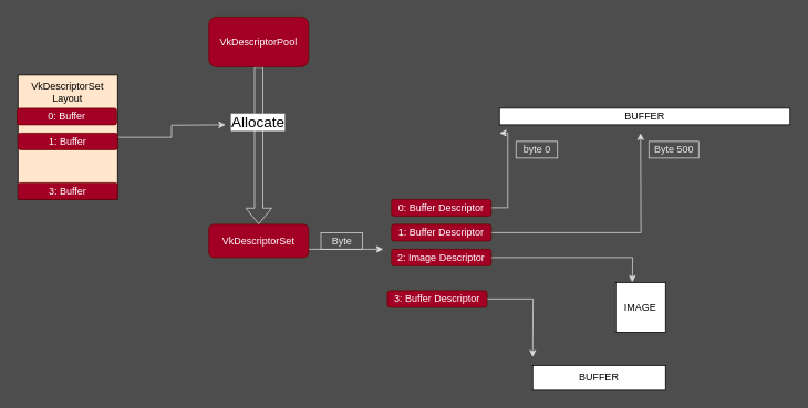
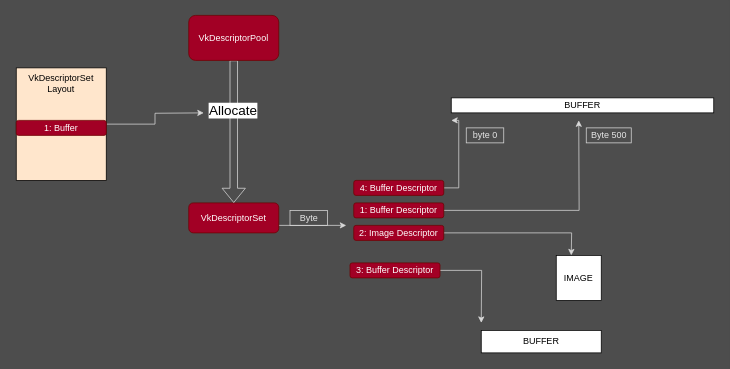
  <mxCell id="0" />
  <mxCell id="1" parent="0" />
  <mxCell id="2" style="edgeStyle=orthogonalEdgeStyle;rounded=0;orthogonalLoop=1;jettySize=auto;html=1;fontColor=#E6E6E6;strokeColor=#D9D9D9;" parent="1" source="3" edge="1"><mxGeometry relative="1" as="geometry"><mxPoint x="461" y="300" as="targetPoint" /><Array as="points"><mxPoint x="411" y="300" /><mxPoint x="411" y="300" /></Array></mxGeometry></mxCell>
  <mxCell id="3" value="VkDescriptorSet" style="rounded=1;whiteSpace=wrap;html=1;fillColor=#a20025;strokeColor=#6F0000;fontColor=#ffffff;" parent="1" vertex="1"><mxGeometry x="251" y="270" width="120" height="40" as="geometry" /></mxCell>
  <mxCell id="4" style="edgeStyle=orthogonalEdgeStyle;shape=flexArrow;rounded=0;orthogonalLoop=1;jettySize=auto;html=1;entryX=0.5;entryY=0;entryDx=0;entryDy=0;fontColor=#E6E6E6;strokeColor=#D9D9D9;" parent="1" source="6" target="3" edge="1"><mxGeometry relative="1" as="geometry" /></mxCell>
  <mxCell id="5" value="Allocate&lt;br style=&quot;font-size: 18px;&quot;&gt;" style="edgeLabel;html=1;align=center;verticalAlign=middle;resizable=0;points=[];fontSize=18;" parent="4" vertex="1" connectable="0"><mxGeometry x="-0.309" y="-2" relative="1" as="geometry"><mxPoint as="offset" /></mxGeometry></mxCell>
  <mxCell id="6" value="VkDescriptorPool" style="rounded=1;whiteSpace=wrap;html=1;fillColor=#a20025;strokeColor=#6F0000;fontColor=#ffffff;" parent="1" vertex="1"><mxGeometry x="251" y="20" width="120" height="60" as="geometry" /></mxCell>
  <mxCell id="7" style="edgeStyle=orthogonalEdgeStyle;rounded=0;orthogonalLoop=1;jettySize=auto;html=1;fontColor=#E6E6E6;strokeColor=#D9D9D9;" parent="1" source="8" edge="1"><mxGeometry relative="1" as="geometry"><mxPoint x="601" y="160" as="targetPoint" /><Array as="points"><mxPoint x="611" y="250" /><mxPoint x="611" y="160" /></Array></mxGeometry></mxCell>
- <mxCell id="8" value="0: Buffer Descriptor" style="rounded=1;whiteSpace=wrap;html=1;fillColor=#a20025;strokeColor=#6F0000;fontColor=#ffffff;" parent="1" vertex="1"><mxGeometry x="471" y="240" width="120" height="20" as="geometry" /></mxCell>
+ <mxCell id="8" value="4: Buffer Descriptor" style="rounded=1;whiteSpace=wrap;html=1;fillColor=#a20025;strokeColor=#6F0000;fontColor=#ffffff;" parent="1" vertex="1"><mxGeometry x="471" y="240" width="120" height="20" as="geometry" /></mxCell>
  <mxCell id="9" style="edgeStyle=orthogonalEdgeStyle;rounded=0;orthogonalLoop=1;jettySize=auto;html=1;fontColor=#E6E6E6;strokeColor=#D9D9D9;" parent="1" source="10" edge="1"><mxGeometry relative="1" as="geometry"><mxPoint x="771" y="160" as="targetPoint" /></mxGeometry></mxCell>
  <mxCell id="10" value="1: Buffer Descriptor" style="rounded=1;whiteSpace=wrap;html=1;fillColor=#a20025;strokeColor=#6F0000;fontColor=#ffffff;" parent="1" vertex="1"><mxGeometry x="471" y="270" width="120" height="20" as="geometry" /></mxCell>
  <mxCell id="11" style="edgeStyle=orthogonalEdgeStyle;rounded=0;orthogonalLoop=1;jettySize=auto;html=1;fontColor=#E6E6E6;strokeColor=#D9D9D9;" parent="1" source="12" edge="1"><mxGeometry relative="1" as="geometry"><mxPoint x="761" y="340" as="targetPoint" /></mxGeometry></mxCell>
  <mxCell id="12" value="2: Image&amp;nbsp;Descriptor" style="rounded=1;whiteSpace=wrap;html=1;fillColor=#a20025;strokeColor=#6F0000;fontColor=#ffffff;" parent="1" vertex="1"><mxGeometry x="471" y="300" width="120" height="20" as="geometry" /></mxCell>
  <mxCell id="13" style="edgeStyle=orthogonalEdgeStyle;rounded=0;orthogonalLoop=1;jettySize=auto;html=1;fontColor=#E6E6E6;strokeColor=#D9D9D9;" parent="1" source="14" edge="1"><mxGeometry relative="1" as="geometry"><mxPoint x="641" y="430" as="targetPoint" /></mxGeometry></mxCell>
  <mxCell id="14" value="3: Buffer Descriptor" style="rounded=1;whiteSpace=wrap;html=1;fillColor=#a20025;strokeColor=#6F0000;fontColor=#ffffff;" parent="1" vertex="1"><mxGeometry x="466" y="350" width="120" height="20" as="geometry" /></mxCell>
  <mxCell id="15" value="Byte" style="text;html=1;align=center;verticalAlign=middle;resizable=0;points=[];autosize=1;fontColor=#E6E6E6;strokeColor=#D9D9D9;" parent="1" vertex="1"><mxGeometry x="386" y="280" width="50" height="20" as="geometry" /></mxCell>
  <mxCell id="16" value="BUFFER&lt;br&gt;" style="whiteSpace=wrap;html=1;" parent="1" vertex="1"><mxGeometry x="601" y="130" width="350" height="20" as="geometry" /></mxCell>
  <mxCell id="17" value="IMAGE&lt;br&gt;" style="whiteSpace=wrap;html=1;" parent="1" vertex="1"><mxGeometry x="741" y="340" width="60" height="60" as="geometry" /></mxCell>
  <mxCell id="18" value="BUFFER&lt;br&gt;" style="whiteSpace=wrap;html=1;" parent="1" vertex="1"><mxGeometry x="641" y="440" width="160" height="30" as="geometry" /></mxCell>
  <mxCell id="19" value="byte 0&lt;br&gt;" style="text;html=1;align=center;verticalAlign=middle;resizable=0;points=[];autosize=1;fontColor=#E6E6E6;strokeColor=#D9D9D9;" parent="1" vertex="1"><mxGeometry x="621" y="170" width="50" height="20" as="geometry" /></mxCell>
  <mxCell id="20" value="Byte 500&lt;br&gt;" style="text;html=1;align=center;verticalAlign=middle;resizable=0;points=[];autosize=1;fontColor=#E6E6E6;strokeColor=#D9D9D9;" parent="1" vertex="1"><mxGeometry x="781" y="170" width="60" height="20" as="geometry" /></mxCell>
  <mxCell id="21" style="edgeStyle=orthogonalEdgeStyle;rounded=0;orthogonalLoop=1;jettySize=auto;html=1;fontColor=#E6E6E6;strokeColor=#D9D9D9;" parent="1" source="22" edge="1"><mxGeometry relative="1" as="geometry"><mxPoint x="271" y="150" as="targetPoint" /></mxGeometry></mxCell>
  <mxCell id="22" value="VkDescriptorSet&lt;br&gt;Layout" style="whiteSpace=wrap;html=1;verticalAlign=top;fillColor=#ffe6cc;" parent="1" vertex="1"><mxGeometry x="21" y="90" width="120" height="150" as="geometry" /></mxCell>
- <mxCell id="23" value="0: Buffer" style="rounded=1;whiteSpace=wrap;html=1;fillColor=#a20025;strokeColor=#6F0000;fontColor=#ffffff;" parent="1" vertex="1"><mxGeometry x="20" y="130" width="120" height="20" as="geometry" /></mxCell>
  <mxCell id="24" value="1: Buffer" style="rounded=1;whiteSpace=wrap;html=1;fillColor=#a20025;strokeColor=#6F0000;fontColor=#ffffff;" parent="1" vertex="1"><mxGeometry x="21" y="160" width="120" height="20" as="geometry" /></mxCell>
- <mxCell id="25" value="3: Buffer" style="rounded=1;whiteSpace=wrap;html=1;fillColor=#a20025;strokeColor=#6F0000;fontColor=#ffffff;" parent="1" vertex="1"><mxGeometry x="21" y="220" width="120" height="20" as="geometry" /></mxCell>
